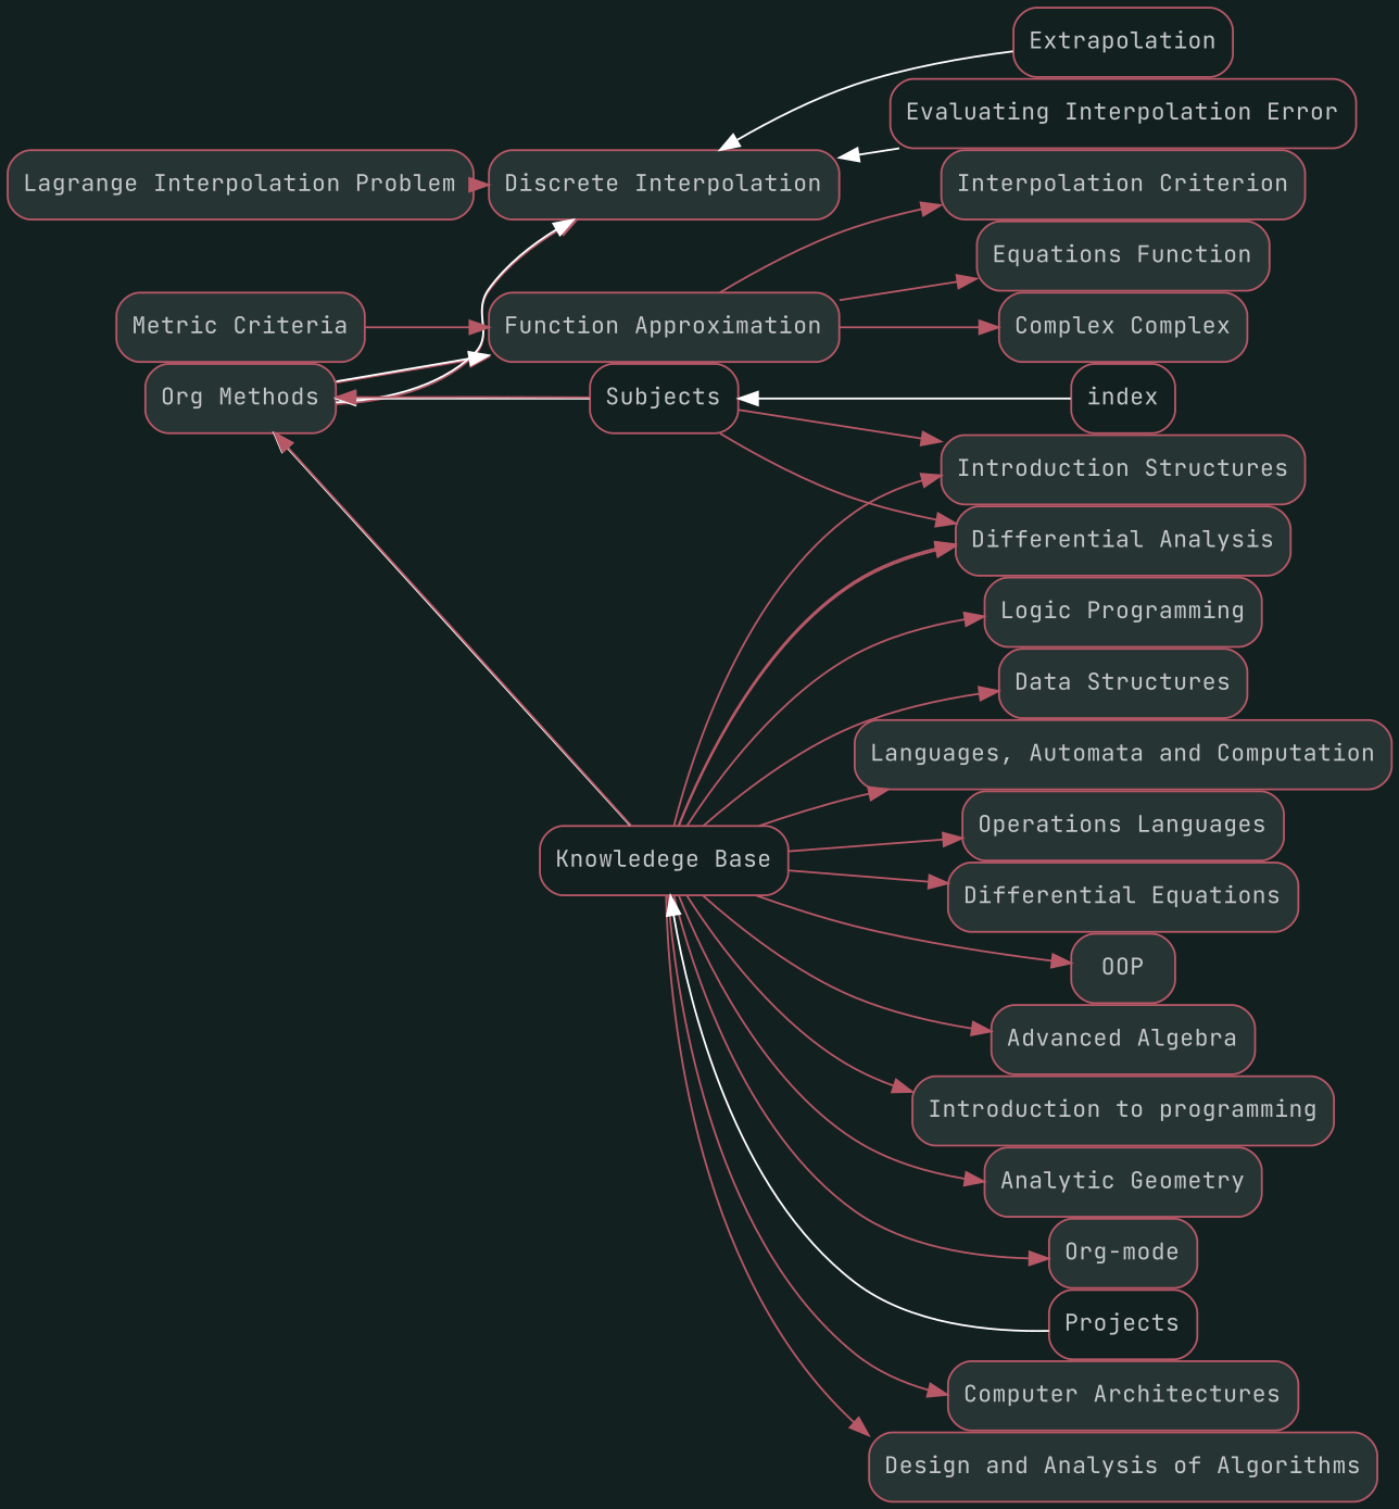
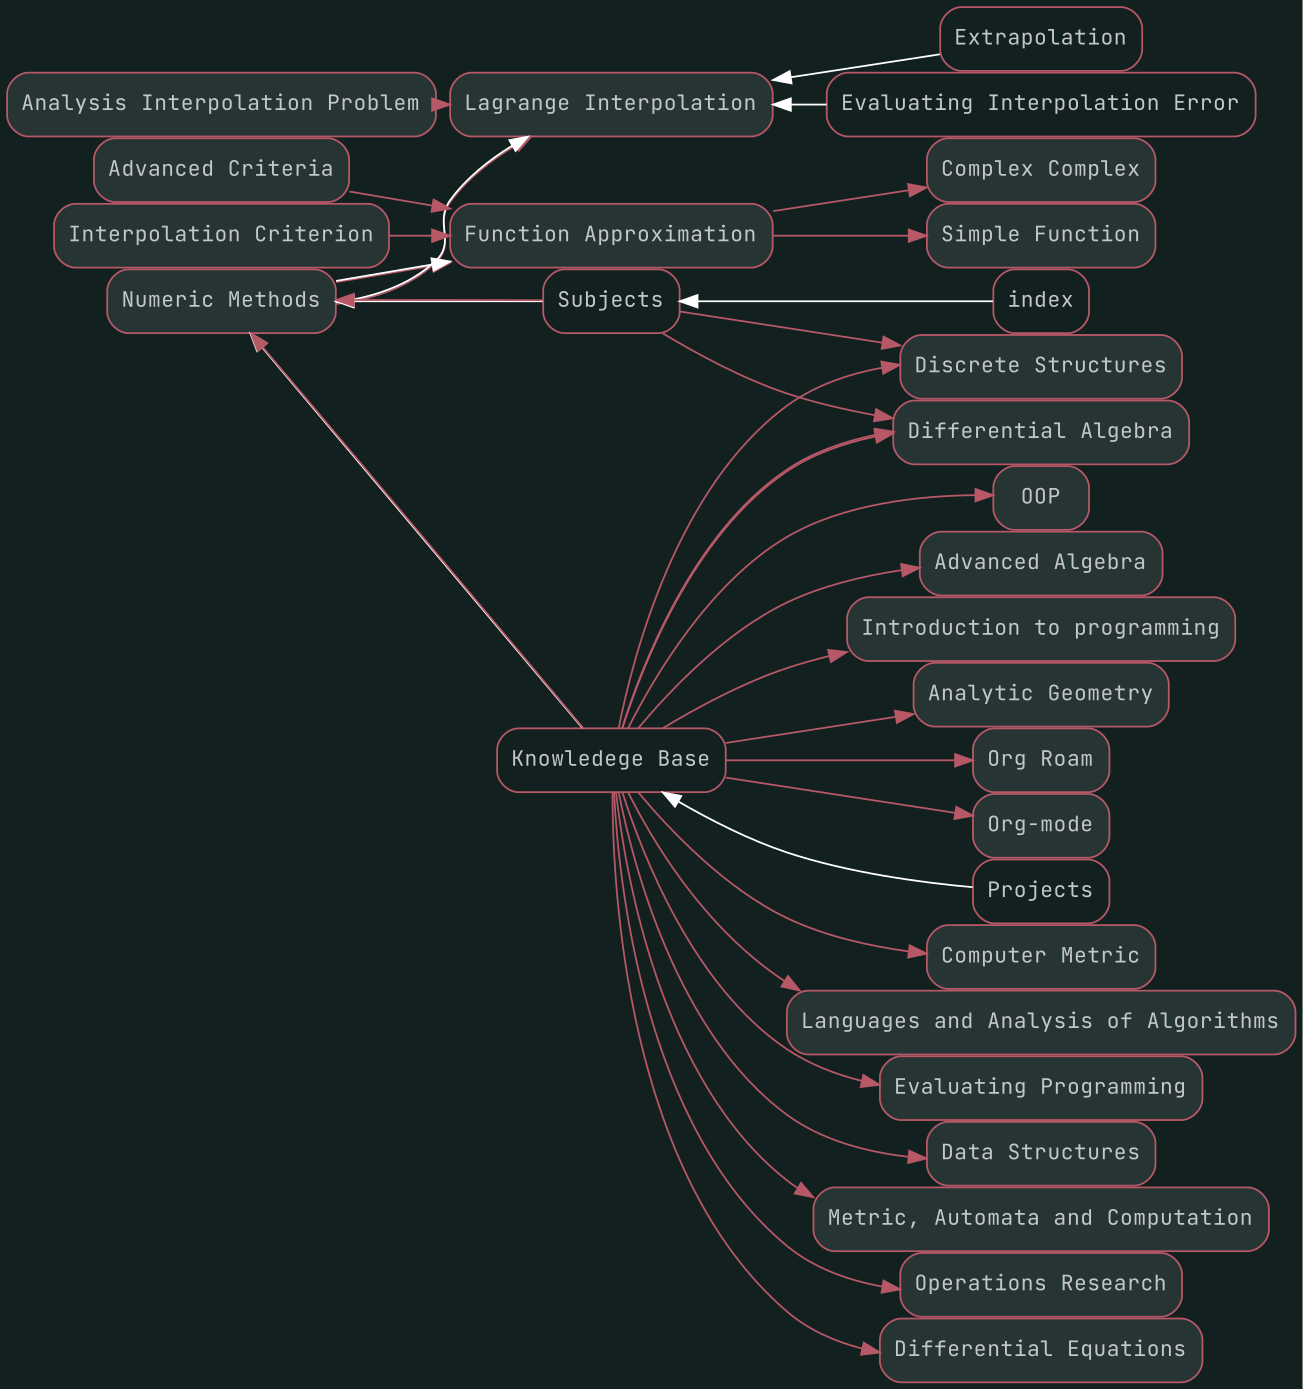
  digraph {
    bgcolor="#132020"
    fontname="JetBrains Mono"
    nodesep=0
    rankdir=LR
    ranksep=0
    node [color="#b75867" fillcolor="#273434" fontcolor="#c4c7c7" fontname="JetBrains Mono" fontsize="12px" labelfontname=sans shape=rectangle style="rounded,filled"]
    edge [color="#b75867" fontname="JetBrains Mono"]
-   n1 [label="Org Methods"]
-   n2 [label="Discrete Interpolation"]
+   n1 [label="Numeric Methods"]
+   n2 [label="Lagrange Interpolation"]
    n3 [label="Function Approximation"]
    n4 [fillcolor="#FFFFFF" label=Subjects style=rounded]
    n5 [fillcolor="#FFFFFF" label="Knowledege Base" style=rounded]
-   n6 [label="Lagrange Interpolation Problem"]
+   n6 [label="Analysis Interpolation Problem"]
    n7 [fillcolor="#FFFFFF" label="Evaluating Interpolation Error" style=rounded]
    n8 [fillcolor="#FFFFFF" label=Extrapolation style=rounded]
-   n9 [label="Metric Criteria"]
+   n9 [label="Advanced Criteria"]
    n10 [label="Interpolation Criterion"]
-   n11 [label="Equations Function"]
+   n11 [label="Simple Function"]
    n12 [label="Complex Complex"]
-   n13 [label="Introduction Structures"]
-   n14 [label="Differential Analysis"]
+   n13 [label="Discrete Structures"]
+   n14 [label="Differential Algebra"]
    n15 [fillcolor="#FFFFFF" label=index style=rounded]
-   n16 [label="Computer Architectures"]
-   n17 [label="Design and Analysis of Algorithms"]
-   n18 [label="Logic Programming"]
+   n16 [label="Computer Metric"]
+   n17 [label="Languages and Analysis of Algorithms"]
+   n18 [label="Evaluating Programming"]
    n19 [label="Data Structures"]
-   n20 [label="Languages, Automata and Computation"]
-   n21 [label="Operations Languages"]
+   n20 [label="Metric, Automata and Computation"]
+   n21 [label="Operations Research"]
    n22 [label="Differential Equations"]
    n23 [label=OOP]
    n24 [label="Advanced Algebra"]
    n25 [label="Introduction to programming"]
    n26 [label="Analytic Geometry"]
+   n27 [label="Org Roam"]
    n28 [label="Org-mode"]
    n29 [fillcolor="#FFFFFF" label=Projects style=rounded]
    subgraph sub_1 {
      n1
      n2
      n3
    }
    subgraph sub_2 {
      n1
      n4
      n5
    }
    subgraph sub_3 {
      n2
      n6
    }
    subgraph sub_4 {
      n1
      n2
      n7
      n8
    }
    subgraph sub_5 {
      n3
      n9
      n10
      n11
      n12
    }
    subgraph sub_6 {
      n1
      n3
    }
    subgraph sub_7 {
      n1
      n4
      n13
      n14
    }
    subgraph sub_8 {
      n4
      n15
    }
    subgraph sub_9 {
      n1
      n5
      n13
      n14
      n16
      n17
      n18
      n19
      n20
      n21
      n22
      n23
      n24
      n25
      n26
+     n27
      n28
    }
    subgraph sub_10 {
      n5
      n29
    }
    n1 -> n2
    n1 -> n3
    n1 -> n4 [color="#FFFFFF" dir=back]
    n1 -> n5 [color="#FFFFFF" dir=back]
    n2 -> n1 [color="#FFFFFF" dir=back]
    n2 -> n7 [color="#FFFFFF" dir=back]
    n2 -> n8 [color="#FFFFFF" dir=back]
    n3 -> n1 [color="#FFFFFF" dir=back]
-   n3 -> n10
+   n10 -> n3
    n3 -> n11
    n3 -> n12
    n4 -> n1
    n4 -> n13
    n4 -> n14
    n4 -> n15 [color="#FFFFFF" dir=back]
    n5 -> n1
    n5 -> n13
    n5 -> n14
    n5 -> n14
    n5 -> n16
    n5 -> n17
    n5 -> n18
    n5 -> n19
    n5 -> n20
    n5 -> n21
    n5 -> n22
    n5 -> n23
    n5 -> n24
    n5 -> n25
    n5 -> n26
+   n5 -> n27
    n5 -> n28
    n5 -> n29 [color="#FFFFFF" dir=back]
    n6 -> n2
    n9 -> n3
  }
